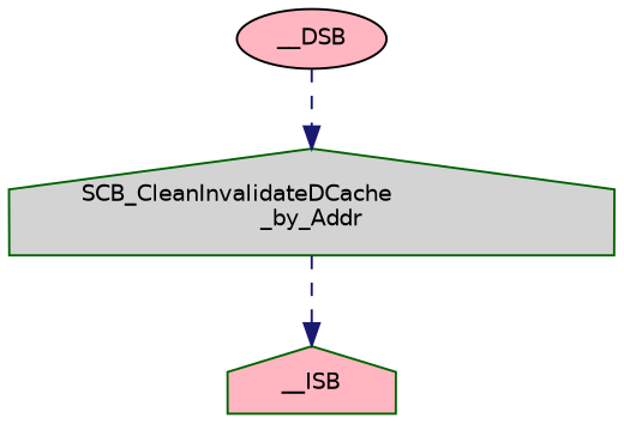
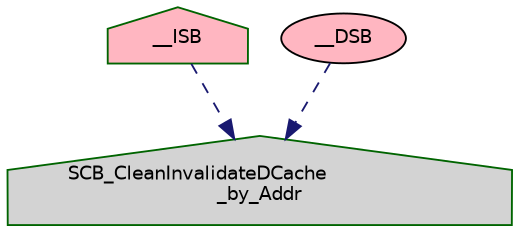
  digraph {
    rankdir=TB
    node [color=darkgreen fillcolor=lightpink fontname=Helvetica fontsize=10 shape=house style=filled]
    edge [color=midnightblue fontname=Helvetica fontsize=10 labelfontname=Helvetica labelfontsize=10 style=dashed]
    n1 [fillcolor=lightgrey fontcolor=black height=0.2 label="SCB_CleanInvalidateDCache\l_by_Addr" width=0.4]
    n2 [height=0.2 label=__ISB width=0.4]
    n3 [color=black height=0.2 label=__DSB shape=ellipse width=0.4]
-   n1 -> n2
+   n2 -> n1
    n3 -> n1
  }
